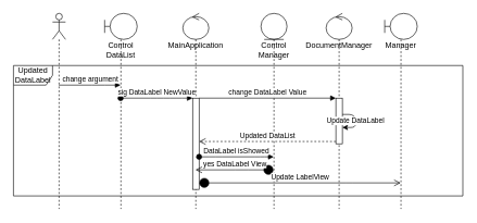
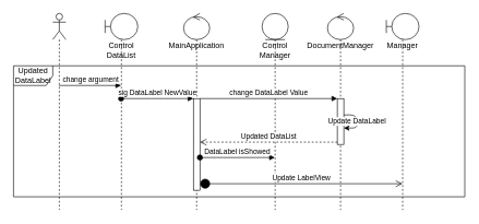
  <mxCell id="0" />
  <mxCell id="1" parent="0" />
  <mxCell id="2" value="Updated DataLabel" style="shape=umlFrame;whiteSpace=wrap;html=1;" vertex="1" parent="1"><mxGeometry x="20" y="100" width="690" height="200" as="geometry" /></mxCell>
  <mxCell id="3" value="Control DataList" style="shape=umlLifeline;participant=umlBoundary;perimeter=lifelinePerimeter;whiteSpace=wrap;html=1;container=1;collapsible=0;recursiveResize=0;verticalAlign=top;spacingTop=36;outlineConnect=0;" vertex="1" parent="1"><mxGeometry x="160" y="20" width="50" height="300" as="geometry" /></mxCell>
  <mxCell id="4" value="DocumentManager" style="shape=umlLifeline;participant=umlControl;perimeter=lifelinePerimeter;whiteSpace=wrap;html=1;container=1;collapsible=0;recursiveResize=0;verticalAlign=top;spacingTop=36;outlineConnect=0;" vertex="1" parent="1"><mxGeometry x="500" y="20" width="40" height="300" as="geometry" /></mxCell>
  <mxCell id="5" value="" style="html=1;points=[];perimeter=orthogonalPerimeter;" vertex="1" parent="4"><mxGeometry x="15" y="130" width="10" height="70" as="geometry" /></mxCell>
  <mxCell id="6" value="Update DataLabel" style="edgeStyle=none;html=1;" edge="1" parent="4" source="5" target="5"><mxGeometry relative="1" as="geometry" /></mxCell>
  <mxCell id="7" value="" style="shape=umlLifeline;participant=umlActor;perimeter=lifelinePerimeter;whiteSpace=wrap;html=1;container=1;collapsible=0;recursiveResize=0;verticalAlign=top;spacingTop=36;outlineConnect=0;" vertex="1" parent="1"><mxGeometry x="80" y="20" width="20" height="300" as="geometry" /></mxCell>
  <mxCell id="8" value="change argument" style="html=1;verticalAlign=bottom;endArrow=block;" edge="1" parent="1" source="7" target="3"><mxGeometry x="0.011" width="80" relative="1" as="geometry"><mxPoint x="100" y="130" as="sourcePoint" /><mxPoint x="180" y="130" as="targetPoint" /><Array as="points"><mxPoint x="150" y="130" /></Array><mxPoint as="offset" /></mxGeometry></mxCell>
  <mxCell id="9" value="MainApplication" style="shape=umlLifeline;participant=umlControl;perimeter=lifelinePerimeter;whiteSpace=wrap;html=1;container=1;collapsible=0;recursiveResize=0;verticalAlign=top;spacingTop=36;outlineConnect=0;" vertex="1" parent="1"><mxGeometry x="280" y="20" width="40" height="300" as="geometry" /></mxCell>
  <mxCell id="10" value="" style="html=1;points=[];perimeter=orthogonalPerimeter;" vertex="1" parent="9"><mxGeometry x="15" y="130" width="10" height="140" as="geometry" /></mxCell>
  <mxCell id="11" value="sig DataLabel NewValue" style="html=1;verticalAlign=bottom;startArrow=oval;endArrow=block;startSize=8;" edge="1" parent="1" source="3" target="10"><mxGeometry x="-0.004" relative="1" as="geometry"><mxPoint x="235" y="140" as="sourcePoint" /><Array as="points"><mxPoint x="240" y="150" /><mxPoint x="270" y="150" /></Array><mxPoint as="offset" /></mxGeometry></mxCell>
  <mxCell id="12" value="Control Manager" style="shape=umlLifeline;participant=umlEntity;perimeter=lifelinePerimeter;whiteSpace=wrap;html=1;container=1;collapsible=0;recursiveResize=0;verticalAlign=top;spacingTop=36;outlineConnect=0;" vertex="1" parent="1"><mxGeometry x="400" y="20" width="40" height="300" as="geometry" /></mxCell>
  <mxCell id="13" value="change DataLabel Value" style="html=1;verticalAlign=bottom;endArrow=block;entryX=0;entryY=0;" edge="1" parent="1" target="5" source="10"><mxGeometry relative="1" as="geometry"><mxPoint x="300" y="140" as="sourcePoint" /><mxPoint as="offset" /></mxGeometry></mxCell>
  <mxCell id="14" value="Updated DataList" style="html=1;verticalAlign=bottom;endArrow=open;dashed=1;endSize=8;exitX=0;exitY=0.95;" edge="1" parent="1" source="5" target="10"><mxGeometry relative="1" as="geometry"><mxPoint x="300" y="190" as="targetPoint" /><mxPoint as="offset" /></mxGeometry></mxCell>
  <mxCell id="15" value="Manager" style="shape=umlLifeline;participant=umlBoundary;perimeter=lifelinePerimeter;whiteSpace=wrap;html=1;container=1;collapsible=0;recursiveResize=0;verticalAlign=top;spacingTop=36;outlineConnect=0;" vertex="1" parent="1"><mxGeometry x="590" y="20" width="50" height="300" as="geometry" /></mxCell>
  <mxCell id="16" value="DataLabel isShowed" style="html=1;verticalAlign=bottom;startArrow=oval;startFill=1;endArrow=block;startSize=8;" edge="1" parent="1" source="10" target="12"><mxGeometry x="0.004" width="60" relative="1" as="geometry"><mxPoint x="300" y="250" as="sourcePoint" /><mxPoint x="360" y="210" as="targetPoint" /><Array as="points"><mxPoint x="330" y="240" /><mxPoint x="400" y="240" /></Array><mxPoint as="offset" /></mxGeometry></mxCell>
- <mxCell id="17" value="yes DataLabel View" style="html=1;verticalAlign=bottom;startArrow=circle;startFill=1;endArrow=open;startSize=6;endSize=8;" edge="1" parent="1" source="12" target="9"><mxGeometry width="80" relative="1" as="geometry"><mxPoint x="520" y="270" as="sourcePoint" /><mxPoint x="440" y="270" as="targetPoint" /><Array as="points"><mxPoint x="370" y="260" /></Array><mxPoint as="offset" /></mxGeometry></mxCell>
  <mxCell id="18" value="Update LabelView" style="html=1;verticalAlign=bottom;startArrow=circle;startFill=1;endArrow=open;startSize=6;endSize=8;" edge="1" parent="1" source="10" target="15"><mxGeometry width="80" relative="1" as="geometry"><mxPoint x="320" y="280" as="sourcePoint" /><mxPoint x="400" y="280" as="targetPoint" /><Array as="points"><mxPoint x="530" y="280" /></Array></mxGeometry></mxCell>
